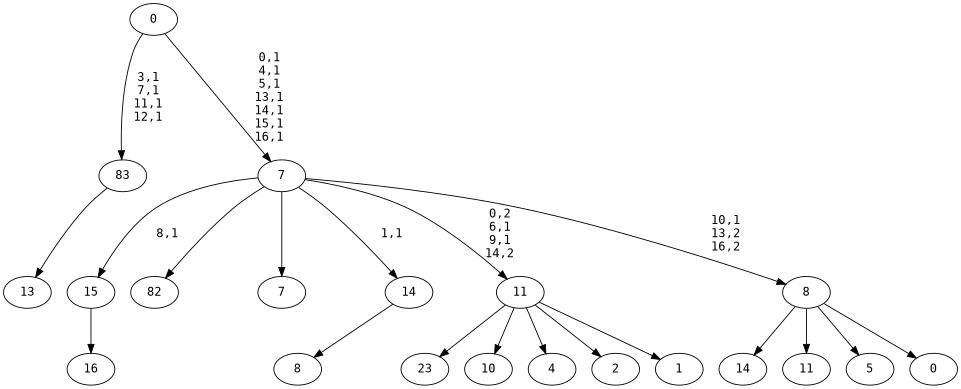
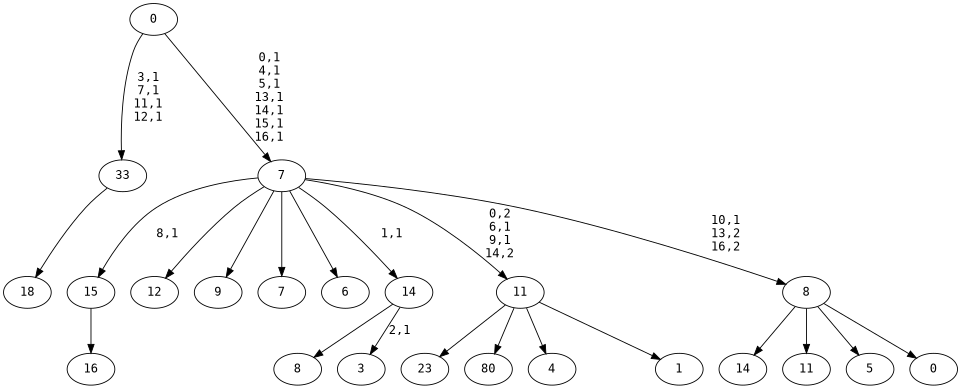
  digraph {
    fontname="DejaVu Sans Mono"
    node [fontname="DejaVu Sans Mono"]
    edge [fontname="DejaVu Sans Mono"]
-   n1 [label=13]
+   n1 [label=18]
    n2 [label=16]
-   33 [label=83]
+   33
    n4 [label=15]
    n5 [label=14]
    n6 [label=23]
-   n7 [label=82]
+   n7 [label=12]
    n8 [label=11]
-   n9 [label=10]
+   n9 [label=80]
+   n10 [label=9]
    n11 [label=8]
    n12 [label=7]
+   n13 [label=6]
    n14 [label=5]
    n15 [label=4]
+   n16 [label=3]
    14
-   n18 [label=2]
    n19 [label=1]
    11
    n21 [label=0]
    8
    7
    0
    33 -> n1
    n4 -> n2
    14 -> n11
+   14 -> n16 [label="2,1"]
    11 -> n6
    11 -> n9
    11 -> n15
-   11 -> n18
    11 -> n19
    8 -> n5
    8 -> n8
    8 -> n14
    8 -> n21
    7 -> n4 [label="8,1"]
    7 -> n7
+   7 -> n10
    7 -> n12
+   7 -> n13
    7 -> 14 [label="1,1"]
    7 -> 11 [label="0,2\n6,1\n9,1\n14,2"]
    7 -> 8 [label="10,1\n13,2\n16,2"]
    0 -> 33 [label="3,1\n7,1\n11,1\n12,1"]
    0 -> 7 [label="0,1\n4,1\n5,1\n13,1\n14,1\n15,1\n16,1"]
  }
